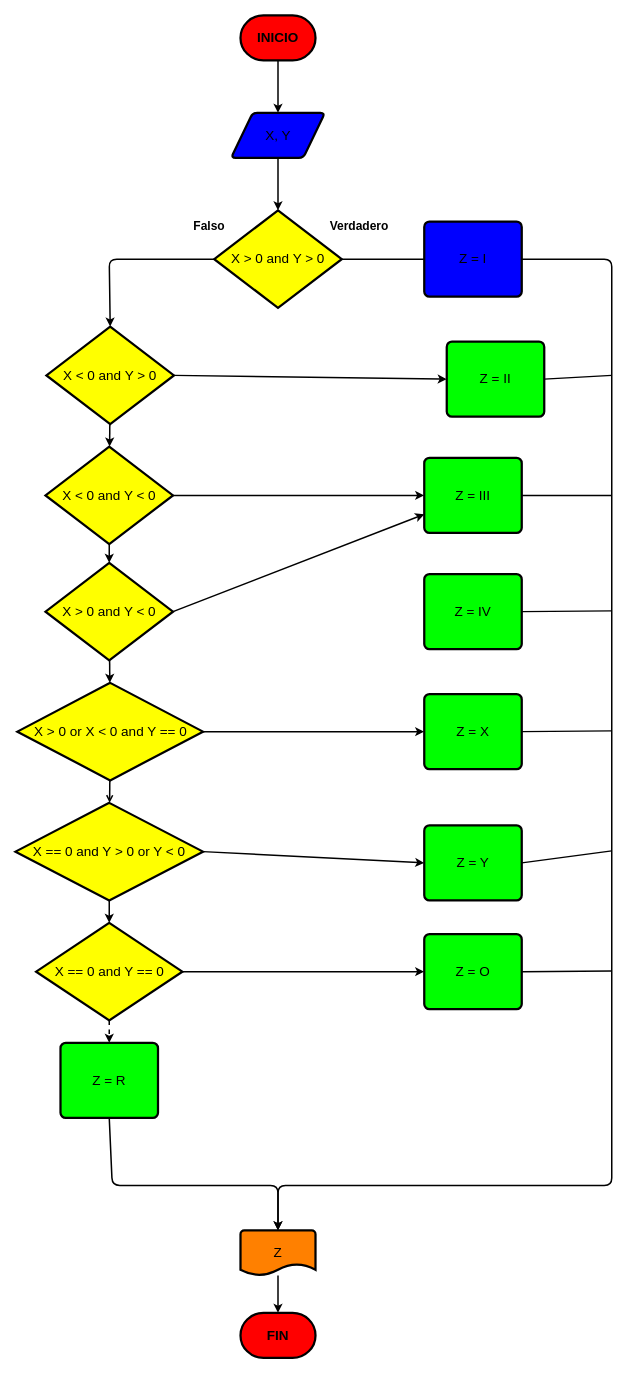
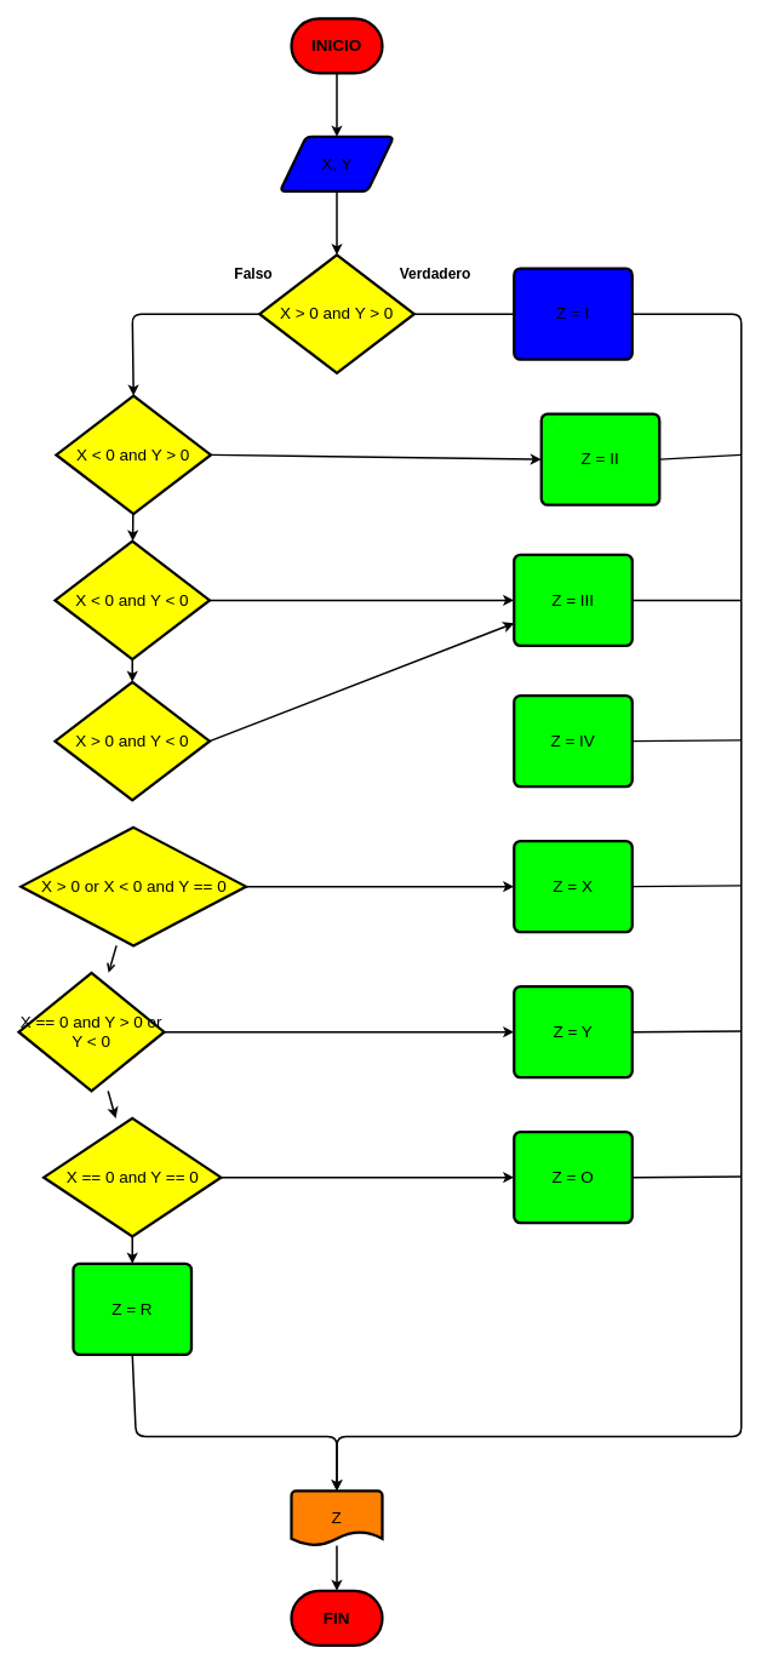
  <mxCell id="0" />
  <mxCell id="1" parent="0" />
  <mxCell id="2" value="" style="edgeStyle=none;html=1;strokeWidth=2;strokeColor=#000000;" parent="1" source="3" target="11" edge="1"><mxGeometry relative="1" as="geometry" /></mxCell>
  <mxCell id="3" value="&lt;font style=&quot;font-size: 18px&quot;&gt;X, Y&lt;br&gt;&lt;/font&gt;" style="shape=parallelogram;html=1;strokeWidth=3;perimeter=parallelogramPerimeter;whiteSpace=wrap;rounded=1;arcSize=12;size=0.23;fillColor=#0000FF;fontColor=#000000;strokeColor=#000000;" parent="1" vertex="1"><mxGeometry x="307.5" y="150" width="125" height="60" as="geometry" /></mxCell>
  <mxCell id="4" value="" style="edgeStyle=orthogonalEdgeStyle;rounded=0;orthogonalLoop=1;jettySize=auto;html=1;fontSize=18;strokeColor=#000000;strokeWidth=2;" parent="1" source="5" target="3" edge="1"><mxGeometry relative="1" as="geometry" /></mxCell>
  <mxCell id="5" value="INICIO" style="strokeWidth=3;html=1;shape=mxgraph.flowchart.terminator;whiteSpace=wrap;fontSize=18;fillColor=#FF0000;fontStyle=1;fontColor=#000000;strokeColor=#000000;" parent="1" vertex="1"><mxGeometry x="320" y="20" width="100" height="60" as="geometry" /></mxCell>
  <mxCell id="6" value="FIN" style="strokeWidth=3;html=1;shape=mxgraph.flowchart.terminator;whiteSpace=wrap;fontSize=18;fillColor=#FF0000;fontColor=#000000;strokeColor=#000000;fontStyle=1" parent="1" vertex="1"><mxGeometry x="320" y="1750" width="100" height="60" as="geometry" /></mxCell>
  <mxCell id="7" value="" style="edgeStyle=orthogonalEdgeStyle;rounded=0;orthogonalLoop=1;jettySize=auto;html=1;fontSize=18;strokeColor=#000000;strokeWidth=2;" parent="1" source="8" target="6" edge="1"><mxGeometry relative="1" as="geometry" /></mxCell>
  <mxCell id="8" value="Z" style="strokeWidth=3;html=1;shape=mxgraph.flowchart.document2;whiteSpace=wrap;size=0.25;fontSize=18;fillColor=#FF8000;fontColor=#000000;strokeColor=#000000;" parent="1" vertex="1"><mxGeometry x="320" y="1640" width="100" height="60" as="geometry" /></mxCell>
  <mxCell id="9" style="edgeStyle=none;html=1;exitX=1;exitY=0.5;exitDx=0;exitDy=0;exitPerimeter=0;entryX=0;entryY=0.5;entryDx=0;entryDy=0;strokeWidth=2;strokeColor=#000000;" parent="1" source="11" target="13" edge="1"><mxGeometry relative="1" as="geometry"><mxPoint x="275" y="440" as="targetPoint" /><Array as="points"><mxPoint x="690" y="345" /></Array></mxGeometry></mxCell>
  <mxCell id="10" style="edgeStyle=none;html=1;exitX=0;exitY=0.5;exitDx=0;exitDy=0;exitPerimeter=0;entryX=0.5;entryY=0;entryDx=0;entryDy=0;entryPerimeter=0;strokeWidth=2;strokeColor=#000000;" parent="1" source="11" target="18" edge="1"><mxGeometry relative="1" as="geometry"><mxPoint x="145" y="440" as="targetPoint" /><Array as="points"><mxPoint x="145" y="345" /></Array></mxGeometry></mxCell>
  <mxCell id="11" value="&lt;div&gt;&lt;font face=&quot;helvetica&quot;&gt;&lt;span style=&quot;font-size: 18px&quot;&gt;X &amp;gt; 0 and Y &amp;gt; 0&lt;/span&gt;&lt;/font&gt;&lt;/div&gt;" style="strokeWidth=3;html=1;shape=mxgraph.flowchart.decision;whiteSpace=wrap;fillColor=#FFFF00;fontColor=#000000;strokeColor=#000000;" parent="1" vertex="1"><mxGeometry x="285" y="280" width="170" height="130" as="geometry" /></mxCell>
  <mxCell id="12" style="edgeStyle=none;html=1;exitX=1;exitY=0.5;exitDx=0;exitDy=0;entryX=0.5;entryY=0;entryDx=0;entryDy=0;entryPerimeter=0;strokeColor=#000000;strokeWidth=2;" parent="1" source="13" target="8" edge="1"><mxGeometry relative="1" as="geometry"><mxPoint x="815" y="1420" as="targetPoint" /><Array as="points"><mxPoint x="815" y="345" /><mxPoint x="815" y="435" /><mxPoint x="815" y="1580" /><mxPoint x="370" y="1580" /></Array></mxGeometry></mxCell>
  <mxCell id="13" value="&lt;span style=&quot;font-size: 18px&quot;&gt;Z = I&lt;/span&gt;" style="rounded=1;whiteSpace=wrap;html=1;absoluteArcSize=1;arcSize=14;strokeWidth=3;fillColor=#0000ff;fontColor=#000000;strokeColor=#000000;" parent="1" vertex="1"><mxGeometry x="565" y="295" width="130" height="100" as="geometry" /></mxCell>
  <mxCell id="14" value="&lt;b&gt;&lt;font style=&quot;font-size: 16px&quot;&gt;Falso&lt;/font&gt;&lt;/b&gt;" style="text;html=1;align=center;verticalAlign=middle;resizable=0;points=[];autosize=1;strokeColor=none;fillColor=none;fontColor=#000000;" parent="1" vertex="1"><mxGeometry x="247.5" y="290" width="60" height="20" as="geometry" /></mxCell>
  <mxCell id="15" value="&lt;b&gt;&lt;font style=&quot;font-size: 16px&quot;&gt;Verdadero&lt;/font&gt;&lt;/b&gt;" style="text;html=1;align=center;verticalAlign=middle;resizable=0;points=[];autosize=1;strokeColor=none;fillColor=none;fontSize=16;fontColor=#000000;" parent="1" vertex="1"><mxGeometry x="432.5" y="290" width="90" height="20" as="geometry" /></mxCell>
  <mxCell id="16" style="edgeStyle=none;html=1;exitX=1;exitY=0.5;exitDx=0;exitDy=0;exitPerimeter=0;entryX=0;entryY=0.5;entryDx=0;entryDy=0;strokeWidth=2;strokeColor=#000000;" parent="1" source="18" target="23" edge="1"><mxGeometry relative="1" as="geometry"><mxPoint x="555" y="525.333" as="targetPoint" /></mxGeometry></mxCell>
  <mxCell id="17" value="" style="edgeStyle=none;html=1;strokeColor=#000000;strokeWidth=2;" parent="1" source="18" target="21" edge="1"><mxGeometry relative="1" as="geometry" /></mxCell>
  <mxCell id="18" value="&lt;div&gt;&lt;font face=&quot;helvetica&quot;&gt;&lt;span style=&quot;font-size: 18px&quot;&gt;X &amp;lt; 0 and Y &amp;gt; 0&lt;/span&gt;&lt;/font&gt;&lt;/div&gt;" style="strokeWidth=3;html=1;shape=mxgraph.flowchart.decision;whiteSpace=wrap;fillColor=#FFFF00;fontColor=#000000;strokeColor=#000000;" parent="1" vertex="1"><mxGeometry x="61.25" y="435" width="170" height="130" as="geometry" /></mxCell>
  <mxCell id="19" style="edgeStyle=none;html=1;exitX=1;exitY=0.5;exitDx=0;exitDy=0;exitPerimeter=0;entryX=0;entryY=0.5;entryDx=0;entryDy=0;strokeWidth=2;strokeColor=#000000;" parent="1" source="21" target="25" edge="1"><mxGeometry relative="1" as="geometry" /></mxCell>
  <mxCell id="20" style="edgeStyle=none;html=1;exitX=0.5;exitY=1;exitDx=0;exitDy=0;exitPerimeter=0;entryX=0.5;entryY=0;entryDx=0;entryDy=0;entryPerimeter=0;strokeColor=#000000;strokeWidth=2;" parent="1" source="21" target="28" edge="1"><mxGeometry relative="1" as="geometry" /></mxCell>
  <mxCell id="21" value="&lt;div&gt;&lt;font face=&quot;helvetica&quot;&gt;&lt;span style=&quot;font-size: 18px&quot;&gt;X &amp;lt; 0 and Y &amp;lt; 0&lt;/span&gt;&lt;/font&gt;&lt;/div&gt;" style="strokeWidth=3;html=1;shape=mxgraph.flowchart.decision;whiteSpace=wrap;fillColor=#FFFF00;fontColor=#000000;strokeColor=#000000;" parent="1" vertex="1"><mxGeometry x="60" y="595" width="170" height="130" as="geometry" /></mxCell>
  <mxCell id="22" style="edgeStyle=none;html=1;exitX=1;exitY=0.5;exitDx=0;exitDy=0;strokeColor=#000000;strokeWidth=2;endArrow=none;endFill=0;" parent="1" source="23" edge="1"><mxGeometry relative="1" as="geometry"><mxPoint x="815" y="500" as="targetPoint" /></mxGeometry></mxCell>
  <mxCell id="23" value="&lt;span style=&quot;font-size: 18px&quot;&gt;Z = II&lt;/span&gt;" style="rounded=1;whiteSpace=wrap;html=1;absoluteArcSize=1;arcSize=14;strokeWidth=3;fillColor=#00FF00;fontColor=#000000;strokeColor=#000000;" parent="1" vertex="1"><mxGeometry x="595" y="455" width="130" height="100" as="geometry" /></mxCell>
  <mxCell id="24" style="edgeStyle=none;html=1;exitX=1;exitY=0.5;exitDx=0;exitDy=0;endArrow=none;endFill=0;strokeWidth=2;strokeColor=#000000;" parent="1" source="25" edge="1"><mxGeometry relative="1" as="geometry"><mxPoint x="815" y="660" as="targetPoint" /></mxGeometry></mxCell>
  <mxCell id="25" value="&lt;span style=&quot;font-size: 18px&quot;&gt;Z = III&lt;/span&gt;" style="rounded=1;whiteSpace=wrap;html=1;absoluteArcSize=1;arcSize=14;strokeWidth=3;fillColor=#00FF00;fontColor=#000000;strokeColor=#000000;" parent="1" vertex="1"><mxGeometry x="565" y="610" width="130" height="100" as="geometry" /></mxCell>
  <mxCell id="26" style="edgeStyle=none;html=1;exitX=1;exitY=0.5;exitDx=0;exitDy=0;exitPerimeter=0;strokeWidth=2;strokeColor=#000000;" parent="1" source="28" target="25" edge="1"><mxGeometry relative="1" as="geometry" /></mxCell>
- <mxCell id="27" value="" style="edgeStyle=none;html=1;strokeColor=#000000;strokeWidth=2;" parent="1" source="28" target="33" edge="1"><mxGeometry relative="1" as="geometry" /></mxCell>
  <mxCell id="28" value="&lt;div&gt;&lt;font face=&quot;helvetica&quot;&gt;&lt;span style=&quot;font-size: 18px&quot;&gt;X &amp;gt; 0 and Y &amp;lt; 0&lt;/span&gt;&lt;/font&gt;&lt;/div&gt;" style="strokeWidth=3;html=1;shape=mxgraph.flowchart.decision;whiteSpace=wrap;fillColor=#FFFF00;fontColor=#000000;strokeColor=#000000;" parent="1" vertex="1"><mxGeometry x="60" y="750" width="170" height="130" as="geometry" /></mxCell>
  <mxCell id="29" style="edgeStyle=none;html=1;exitX=1;exitY=0.5;exitDx=0;exitDy=0;endArrow=none;endFill=0;strokeWidth=2;strokeColor=#000000;" parent="1" source="30" edge="1"><mxGeometry relative="1" as="geometry"><mxPoint x="815" y="814" as="targetPoint" /></mxGeometry></mxCell>
  <mxCell id="30" value="&lt;span style=&quot;font-size: 18px&quot;&gt;Z = IV&lt;/span&gt;" style="rounded=1;whiteSpace=wrap;html=1;absoluteArcSize=1;arcSize=14;strokeWidth=3;fillColor=#00FF00;fontColor=#000000;strokeColor=#000000;" parent="1" vertex="1"><mxGeometry x="565" y="765" width="130" height="100" as="geometry" /></mxCell>
  <mxCell id="31" value="" style="edgeStyle=none;html=1;strokeColor=#000000;strokeWidth=2;endArrow=open;" parent="1" source="33" target="36" edge="1"><mxGeometry relative="1" as="geometry" /></mxCell>
  <mxCell id="32" style="edgeStyle=none;html=1;exitX=1;exitY=0.5;exitDx=0;exitDy=0;exitPerimeter=0;entryX=0;entryY=0.5;entryDx=0;entryDy=0;strokeWidth=2;strokeColor=#000000;" parent="1" source="33" target="41" edge="1"><mxGeometry relative="1" as="geometry" /></mxCell>
  <mxCell id="33" value="&lt;div&gt;&lt;font face=&quot;helvetica&quot;&gt;&lt;span style=&quot;font-size: 18px&quot;&gt;X &amp;gt; 0 or X &amp;lt; 0 and Y == 0&lt;/span&gt;&lt;/font&gt;&lt;/div&gt;" style="strokeWidth=3;html=1;shape=mxgraph.flowchart.decision;whiteSpace=wrap;fillColor=#FFFF00;fontColor=#000000;strokeColor=#000000;" parent="1" vertex="1"><mxGeometry x="22.5" y="910" width="247.5" height="130" as="geometry" /></mxCell>
  <mxCell id="34" value="" style="edgeStyle=none;html=1;strokeColor=#000000;strokeWidth=2;" parent="1" source="36" target="39" edge="1"><mxGeometry relative="1" as="geometry" /></mxCell>
  <mxCell id="35" style="edgeStyle=none;html=1;exitX=1;exitY=0.5;exitDx=0;exitDy=0;exitPerimeter=0;entryX=0;entryY=0.5;entryDx=0;entryDy=0;strokeWidth=2;strokeColor=#000000;" parent="1" source="36" target="43" edge="1"><mxGeometry relative="1" as="geometry" /></mxCell>
- <mxCell id="36" value="&lt;div&gt;&lt;font face=&quot;helvetica&quot;&gt;&lt;span style=&quot;font-size: 18px&quot;&gt;X == 0 and Y &amp;gt; 0 or Y &amp;lt; 0&lt;/span&gt;&lt;/font&gt;&lt;/div&gt;" style="strokeWidth=3;html=1;shape=mxgraph.flowchart.decision;whiteSpace=wrap;fillColor=#FFFF00;fontColor=#000000;strokeColor=#000000;" parent="1" vertex="1"><mxGeometry x="20" y="1070" width="250" height="130" as="geometry" /></mxCell>
+ <mxCell id="36" value="&lt;div&gt;&lt;font face=&quot;helvetica&quot;&gt;&lt;span style=&quot;font-size: 18px&quot;&gt;X == 0 and Y &amp;gt; 0 or Y &amp;lt; 0&lt;/span&gt;&lt;/font&gt;&lt;/div&gt;" style="strokeWidth=3;html=1;shape=mxgraph.flowchart.decision;whiteSpace=wrap;fillColor=#FFFF00;fontColor=#000000;strokeColor=#000000;" parent="1" vertex="1"><mxGeometry x="20" y="1070" width="160" height="130" as="geometry" /></mxCell>
  <mxCell id="37" style="edgeStyle=none;html=1;entryX=0;entryY=0.5;entryDx=0;entryDy=0;strokeWidth=2;strokeColor=#000000;" parent="1" source="39" target="45" edge="1"><mxGeometry relative="1" as="geometry" /></mxCell>
- <mxCell id="38" value="" style="edgeStyle=none;html=1;strokeColor=#000000;strokeWidth=2;dashed=1;" parent="1" source="39" target="47" edge="1"><mxGeometry relative="1" as="geometry" /></mxCell>
+ <mxCell id="38" value="" style="edgeStyle=none;html=1;strokeColor=#000000;strokeWidth=2;" parent="1" source="39" target="47" edge="1"><mxGeometry relative="1" as="geometry" /></mxCell>
  <mxCell id="39" value="&lt;font face=&quot;helvetica&quot;&gt;&lt;span style=&quot;font-size: 18px&quot;&gt;X == 0 and Y == 0&lt;/span&gt;&lt;/font&gt;" style="strokeWidth=3;html=1;shape=mxgraph.flowchart.decision;whiteSpace=wrap;fillColor=#FFFF00;fontColor=#000000;strokeColor=#000000;" parent="1" vertex="1"><mxGeometry x="47.5" y="1230" width="195" height="130" as="geometry" /></mxCell>
  <mxCell id="40" style="edgeStyle=none;html=1;exitX=1;exitY=0.5;exitDx=0;exitDy=0;endArrow=none;endFill=0;strokeWidth=2;strokeColor=#000000;" parent="1" source="41" edge="1"><mxGeometry relative="1" as="geometry"><mxPoint x="815" y="974" as="targetPoint" /></mxGeometry></mxCell>
  <mxCell id="41" value="&lt;span style=&quot;font-size: 18px&quot;&gt;Z = X&lt;/span&gt;" style="rounded=1;whiteSpace=wrap;html=1;absoluteArcSize=1;arcSize=14;strokeWidth=3;fillColor=#00FF00;fontColor=#000000;strokeColor=#000000;" parent="1" vertex="1"><mxGeometry x="565" y="925" width="130" height="100" as="geometry" /></mxCell>
  <mxCell id="42" style="edgeStyle=none;html=1;exitX=1;exitY=0.5;exitDx=0;exitDy=0;endArrow=none;endFill=0;strokeWidth=2;strokeColor=#000000;" parent="1" source="43" edge="1"><mxGeometry relative="1" as="geometry"><mxPoint x="815" y="1134" as="targetPoint" /></mxGeometry></mxCell>
- <mxCell id="43" value="&lt;span style=&quot;font-size: 18px&quot;&gt;Z = Y&lt;/span&gt;" style="rounded=1;whiteSpace=wrap;html=1;absoluteArcSize=1;arcSize=14;strokeWidth=3;fillColor=#00FF00;fontColor=#000000;strokeColor=#000000;" parent="1" vertex="1"><mxGeometry x="565" y="1100" width="130" height="100" as="geometry" /></mxCell>
+ <mxCell id="43" value="&lt;span style=&quot;font-size: 18px&quot;&gt;Z = Y&lt;/span&gt;" style="rounded=1;whiteSpace=wrap;html=1;absoluteArcSize=1;arcSize=14;strokeWidth=3;fillColor=#00FF00;fontColor=#000000;strokeColor=#000000;" parent="1" vertex="1"><mxGeometry x="565" y="1085" width="130" height="100" as="geometry" /></mxCell>
  <mxCell id="44" style="edgeStyle=none;html=1;exitX=1;exitY=0.5;exitDx=0;exitDy=0;endArrow=none;endFill=0;strokeWidth=2;strokeColor=#000000;" parent="1" source="45" edge="1"><mxGeometry relative="1" as="geometry"><mxPoint x="815" y="1294" as="targetPoint" /></mxGeometry></mxCell>
  <mxCell id="45" value="&lt;span style=&quot;font-size: 18px&quot;&gt;Z = O&lt;/span&gt;" style="rounded=1;whiteSpace=wrap;html=1;absoluteArcSize=1;arcSize=14;strokeWidth=3;fillColor=#00FF00;fontColor=#000000;strokeColor=#000000;" parent="1" vertex="1"><mxGeometry x="565" y="1245" width="130" height="100" as="geometry" /></mxCell>
  <mxCell id="46" style="edgeStyle=none;html=1;exitX=0.5;exitY=1;exitDx=0;exitDy=0;strokeWidth=2;strokeColor=#000000;entryX=0.5;entryY=0;entryDx=0;entryDy=0;entryPerimeter=0;" parent="1" source="47" target="8" edge="1"><mxGeometry relative="1" as="geometry"><Array as="points"><mxPoint x="149" y="1580" /><mxPoint x="370" y="1580" /></Array><mxPoint x="345" y="1620" as="targetPoint" /></mxGeometry></mxCell>
  <mxCell id="47" value="&lt;span style=&quot;font-size: 18px&quot;&gt;Z = R&lt;/span&gt;" style="rounded=1;whiteSpace=wrap;html=1;absoluteArcSize=1;arcSize=14;strokeWidth=3;fillColor=#00FF00;fontColor=#000000;strokeColor=#000000;" parent="1" vertex="1"><mxGeometry x="80" y="1390" width="130" height="100" as="geometry" /></mxCell>
